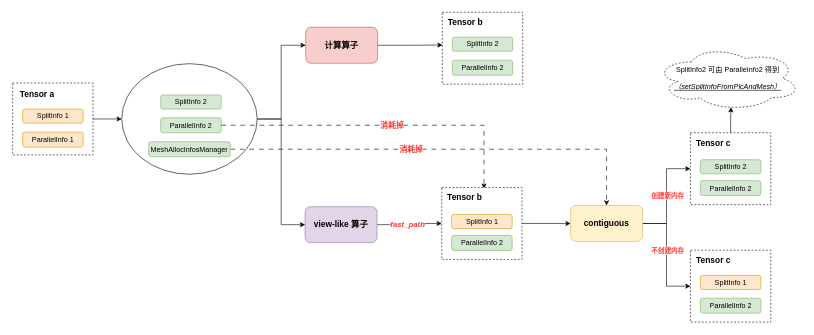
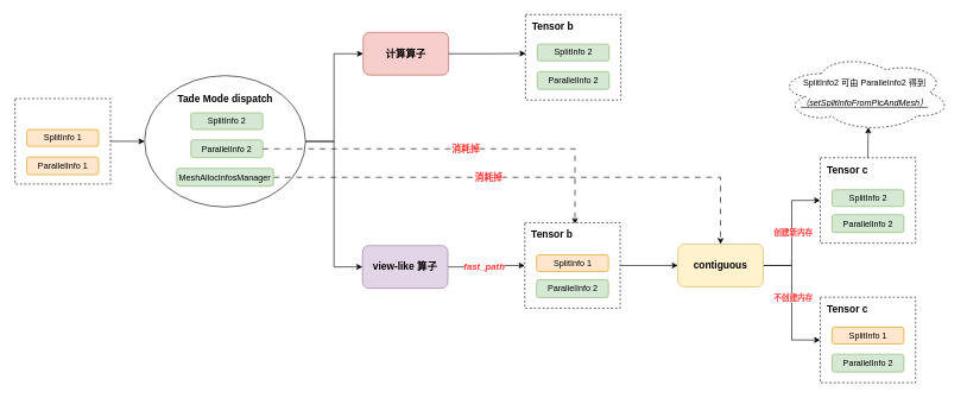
  <mxCell id="0" />
  <mxCell id="1" parent="0" />
  <mxCell id="2" value="&lt;font style=&quot;font-size: 14px;&quot;&gt;&lt;b&gt;计算算子&lt;/b&gt;&lt;/font&gt;" style="rounded=1;whiteSpace=wrap;html=1;fillColor=#f8cecc;strokeColor=#b85450;" parent="1" vertex="1"><mxGeometry x="509" y="45" width="120" height="60" as="geometry" /></mxCell>
  <mxCell id="3" style="edgeStyle=orthogonalEdgeStyle;rounded=0;orthogonalLoop=1;jettySize=auto;html=1;entryX=0;entryY=0.5;entryDx=0;entryDy=0;" parent="1" source="17" target="32" edge="1"><mxGeometry relative="1" as="geometry" /></mxCell>
  <mxCell id="4" style="edgeStyle=orthogonalEdgeStyle;rounded=0;orthogonalLoop=1;jettySize=auto;html=1;entryX=0;entryY=0.5;entryDx=0;entryDy=0;" parent="1" source="32" target="2" edge="1"><mxGeometry relative="1" as="geometry"><Array as="points"><mxPoint x="468" y="198" /><mxPoint x="468" y="75" /></Array></mxGeometry></mxCell>
  <mxCell id="5" style="edgeStyle=orthogonalEdgeStyle;rounded=0;orthogonalLoop=1;jettySize=auto;html=1;entryX=0.003;entryY=0.455;entryDx=0;entryDy=0;entryPerimeter=0;" parent="1" source="2" target="22" edge="1"><mxGeometry relative="1" as="geometry" /></mxCell>
  <mxCell id="6" style="edgeStyle=orthogonalEdgeStyle;rounded=0;orthogonalLoop=1;jettySize=auto;html=1;entryX=0;entryY=0.5;entryDx=0;entryDy=0;" parent="1" source="8" target="45" edge="1"><mxGeometry relative="1" as="geometry" /></mxCell>
  <mxCell id="7" value="&lt;span style=&quot;font-size: 13px;&quot;&gt;fast_path&lt;/span&gt;" style="edgeLabel;html=1;align=center;verticalAlign=middle;resizable=0;points=[];fontStyle=3;fontColor=#FF3333;" parent="6" vertex="1" connectable="0"><mxGeometry x="0.111" relative="1" as="geometry"><mxPoint x="-9" as="offset" /></mxGeometry></mxCell>
  <mxCell id="8" value="&lt;font style=&quot;font-size: 14px;&quot;&gt;&lt;b&gt;view-like 算子&lt;/b&gt;&lt;/font&gt;" style="rounded=1;whiteSpace=wrap;html=1;fillColor=#e1d5e7;strokeColor=#9673a6;" parent="1" vertex="1"><mxGeometry x="508" y="344.4" width="120" height="60" as="geometry" /></mxCell>
  <mxCell id="9" style="edgeStyle=orthogonalEdgeStyle;rounded=0;orthogonalLoop=1;jettySize=auto;html=1;entryX=0;entryY=0.5;entryDx=0;entryDy=0;" parent="1" source="32" target="8" edge="1"><mxGeometry relative="1" as="geometry" /></mxCell>
  <mxCell id="10" style="edgeStyle=orthogonalEdgeStyle;rounded=0;orthogonalLoop=1;jettySize=auto;html=1;entryX=0;entryY=0.5;entryDx=0;entryDy=0;" parent="1" source="14" target="27" edge="1"><mxGeometry relative="1" as="geometry" /></mxCell>
  <mxCell id="11" value="&lt;b&gt;&lt;font style=&quot;color: rgb(255, 51, 51);&quot;&gt;创建新内存&lt;/font&gt;&lt;/b&gt;" style="edgeLabel;html=1;align=center;verticalAlign=middle;resizable=0;points=[];" parent="10" vertex="1" connectable="0"><mxGeometry x="0.017" y="-1" relative="1" as="geometry"><mxPoint as="offset" /></mxGeometry></mxCell>
  <mxCell id="12" style="edgeStyle=orthogonalEdgeStyle;rounded=0;orthogonalLoop=1;jettySize=auto;html=1;entryX=0;entryY=0.5;entryDx=0;entryDy=0;" parent="1" source="14" target="42" edge="1"><mxGeometry relative="1" as="geometry" /></mxCell>
  <mxCell id="13" value="&lt;font style=&quot;color: rgb(255, 51, 51);&quot;&gt;&lt;b&gt;不创建内存&lt;/b&gt;&lt;/font&gt;" style="edgeLabel;html=1;align=center;verticalAlign=middle;resizable=0;points=[];" parent="12" vertex="1" connectable="0"><mxGeometry x="-0.081" y="1" relative="1" as="geometry"><mxPoint as="offset" /></mxGeometry></mxCell>
  <mxCell id="14" value="&lt;font style=&quot;font-size: 14px;&quot;&gt;&lt;b&gt;contiguous&lt;/b&gt;&lt;/font&gt;" style="rounded=1;whiteSpace=wrap;html=1;fillColor=#fff2cc;strokeColor=#d6b656;" parent="1" vertex="1"><mxGeometry x="951" y="342.4" width="120" height="60" as="geometry" /></mxCell>
  <mxCell id="15" style="edgeStyle=orthogonalEdgeStyle;rounded=0;orthogonalLoop=1;jettySize=auto;html=1;" parent="1" source="45" target="14" edge="1"><mxGeometry relative="1" as="geometry" /></mxCell>
  <mxCell id="16" value="" style="group" parent="1" vertex="1" connectable="0"><mxGeometry x="20" y="138" width="134" height="120" as="geometry" /></mxCell>
  <mxCell id="17" value="" style="rounded=0;whiteSpace=wrap;html=1;dashed=1;container=0;" parent="16" vertex="1"><mxGeometry width="134" height="120" as="geometry" /></mxCell>
  <mxCell id="18" value="SplitInfo 1" style="rounded=1;whiteSpace=wrap;html=1;fillColor=#ffe6cc;strokeColor=#d79b00;container=0;" parent="16" vertex="1"><mxGeometry x="16.5" y="43.5" width="101" height="23.5" as="geometry" /></mxCell>
- <mxCell id="19" value="&lt;b&gt;&lt;font style=&quot;font-size: 14px;&quot;&gt;Tensor a&lt;/font&gt;&lt;/b&gt;" style="text;html=1;align=center;verticalAlign=middle;whiteSpace=wrap;rounded=0;container=0;" parent="16" vertex="1"><mxGeometry x="10.5" y="4" width="60" height="30" as="geometry" /></mxCell>
  <mxCell id="20" value="ParallelInfo 1" style="rounded=1;whiteSpace=wrap;html=1;fillColor=#ffe6cc;strokeColor=#d79b00;container=0;" parent="16" vertex="1"><mxGeometry x="16.5" y="82" width="101" height="25" as="geometry" /></mxCell>
  <mxCell id="21" value="" style="group" parent="1" vertex="1" connectable="0"><mxGeometry x="737" y="20" width="134" height="120" as="geometry" /></mxCell>
  <mxCell id="22" value="" style="rounded=0;whiteSpace=wrap;html=1;movable=1;resizable=1;rotatable=1;deletable=1;editable=1;locked=0;connectable=1;dashed=1;container=0;" parent="21" vertex="1"><mxGeometry width="134" height="120" as="geometry" /></mxCell>
  <mxCell id="23" value="SplitInfo 2" style="rounded=1;whiteSpace=wrap;html=1;fillColor=#d5e8d4;strokeColor=#82b366;container=0;" parent="21" vertex="1"><mxGeometry x="16.5" y="41.5" width="101" height="23.5" as="geometry" /></mxCell>
  <mxCell id="24" value="&lt;b&gt;&lt;font style=&quot;font-size: 14px;&quot;&gt;Tensor b&lt;/font&gt;&lt;/b&gt;" style="text;html=1;align=center;verticalAlign=middle;whiteSpace=wrap;rounded=0;container=0;" parent="21" vertex="1"><mxGeometry x="6" y="2" width="64.5" height="30" as="geometry" /></mxCell>
  <mxCell id="25" value="ParallelInfo 2" style="rounded=1;whiteSpace=wrap;html=1;fillColor=#d5e8d4;strokeColor=#82b366;container=0;" parent="21" vertex="1"><mxGeometry x="16.5" y="80" width="101" height="25" as="geometry" /></mxCell>
  <mxCell id="26" value="" style="group" parent="1" vertex="1" connectable="0"><mxGeometry x="1151" y="221" width="134" height="120" as="geometry" /></mxCell>
  <mxCell id="27" value="" style="rounded=0;whiteSpace=wrap;html=1;movable=1;resizable=1;rotatable=1;deletable=1;editable=1;locked=0;connectable=1;dashed=1;container=0;" parent="26" vertex="1"><mxGeometry width="134" height="120" as="geometry" /></mxCell>
  <mxCell id="28" value="&lt;b&gt;&lt;font style=&quot;font-size: 14px;&quot;&gt;Tensor c&lt;/font&gt;&lt;/b&gt;" style="text;html=1;align=center;verticalAlign=middle;whiteSpace=wrap;rounded=0;container=0;" parent="26" vertex="1"><mxGeometry x="6" y="2" width="64.5" height="30" as="geometry" /></mxCell>
  <mxCell id="29" value="ParallelInfo 2" style="rounded=1;whiteSpace=wrap;html=1;fillColor=#d5e8d4;strokeColor=#82b366;container=0;" parent="26" vertex="1"><mxGeometry x="16.5" y="80" width="101" height="25" as="geometry" /></mxCell>
  <mxCell id="30" value="SplitInfo 2" style="rounded=1;whiteSpace=wrap;html=1;fillColor=#d5e8d4;strokeColor=#82b366;container=0;" parent="26" vertex="1"><mxGeometry x="16.5" y="45" width="101" height="23.5" as="geometry" /></mxCell>
  <mxCell id="31" value="SplitInfo2 可由 ParalleInfo2 得到&lt;div&gt;&lt;br&gt;&lt;i&gt;&lt;u&gt;（setSplitInfoFromPlcAndMesh）&lt;/u&gt;&lt;/i&gt;&lt;/div&gt;" style="ellipse;shape=cloud;whiteSpace=wrap;html=1;dashed=1;" parent="1" vertex="1"><mxGeometry x="1092" y="76" width="243" height="108" as="geometry" /></mxCell>
  <mxCell id="32" value="" style="ellipse;whiteSpace=wrap;html=1;" parent="1" vertex="1"><mxGeometry x="202" y="105.75" width="226" height="184.5" as="geometry" /></mxCell>
+ <mxCell id="33" value="&lt;font style=&quot;font-size: 14px;&quot;&gt;&lt;b&gt;Tade Mode dispatch&lt;/b&gt;&lt;/font&gt;" style="text;html=1;align=center;verticalAlign=middle;whiteSpace=wrap;rounded=0;" parent="1" vertex="1"><mxGeometry x="245.5" y="124" width="139" height="30" as="geometry" /></mxCell>
  <mxCell id="34" value="ParallelInfo 2" style="rounded=1;whiteSpace=wrap;html=1;fillColor=#d5e8d4;strokeColor=#82b366;container=0;" parent="1" vertex="1"><mxGeometry x="267" y="196" width="101" height="25" as="geometry" /></mxCell>
  <mxCell id="35" value="SplitInfo 2" style="rounded=1;whiteSpace=wrap;html=1;fillColor=#d5e8d4;strokeColor=#82b366;container=0;" parent="1" vertex="1"><mxGeometry x="267" y="158" width="101" height="23.5" as="geometry" /></mxCell>
  <mxCell id="36" style="edgeStyle=orthogonalEdgeStyle;rounded=0;orthogonalLoop=1;jettySize=auto;html=1;entryX=0.5;entryY=0;entryDx=0;entryDy=0;dashed=1;dashPattern=8 8;" parent="1" source="38" target="14" edge="1"><mxGeometry relative="1" as="geometry" /></mxCell>
  <mxCell id="37" value="&lt;font style=&quot;color: rgb(255, 51, 51); font-size: 13px;&quot;&gt;&lt;b&gt;消耗掉&lt;/b&gt;&lt;/font&gt;" style="edgeLabel;html=1;align=center;verticalAlign=middle;resizable=0;points=[];" parent="36" vertex="1" connectable="0"><mxGeometry x="-0.168" y="-3" relative="1" as="geometry"><mxPoint x="1" y="-3" as="offset" /></mxGeometry></mxCell>
  <mxCell id="38" value="MeshAllocInfosManager" style="rounded=1;whiteSpace=wrap;html=1;fillColor=#d5e8d4;strokeColor=#82b366;container=0;" parent="1" vertex="1"><mxGeometry x="247" y="236" width="136" height="25" as="geometry" /></mxCell>
  <mxCell id="39" style="edgeStyle=orthogonalEdgeStyle;rounded=0;orthogonalLoop=1;jettySize=auto;html=1;entryX=1;entryY=0;entryDx=0;entryDy=0;dashed=1;dashPattern=8 8;exitX=1;exitY=0.5;exitDx=0;exitDy=0;" parent="1" source="34" target="46" edge="1"><mxGeometry relative="1" as="geometry"><mxPoint x="390" y="213.001" as="sourcePoint" /><mxPoint x="835.586" y="320.53" as="targetPoint" /></mxGeometry></mxCell>
  <mxCell id="40" value="&lt;font style=&quot;color: rgb(255, 51, 51); font-size: 13px;&quot;&gt;&lt;b&gt;消耗掉&lt;/b&gt;&lt;/font&gt;" style="edgeLabel;html=1;align=center;verticalAlign=middle;resizable=0;points=[];" parent="39" vertex="1" connectable="0"><mxGeometry x="0.054" relative="1" as="geometry"><mxPoint x="-3" y="-1" as="offset" /></mxGeometry></mxCell>
  <mxCell id="41" style="edgeStyle=orthogonalEdgeStyle;rounded=0;orthogonalLoop=1;jettySize=auto;html=1;entryX=0.521;entryY=0.948;entryDx=0;entryDy=0;entryPerimeter=0;" parent="1" source="27" target="31" edge="1"><mxGeometry relative="1" as="geometry" /></mxCell>
  <mxCell id="42" value="" style="rounded=0;whiteSpace=wrap;html=1;movable=1;resizable=1;rotatable=1;deletable=1;editable=1;locked=0;connectable=1;dashed=1;container=0;" parent="1" vertex="1"><mxGeometry x="1151" y="417" width="134" height="120" as="geometry" /></mxCell>
  <mxCell id="43" value="&lt;b&gt;&lt;font style=&quot;font-size: 14px;&quot;&gt;Tensor c&lt;/font&gt;&lt;/b&gt;" style="text;html=1;align=center;verticalAlign=middle;whiteSpace=wrap;rounded=0;container=0;" parent="1" vertex="1"><mxGeometry x="1157" y="419" width="64.5" height="30" as="geometry" /></mxCell>
  <mxCell id="44" value="ParallelInfo 2" style="rounded=1;whiteSpace=wrap;html=1;fillColor=#d5e8d4;strokeColor=#82b366;container=0;" parent="1" vertex="1"><mxGeometry x="1167.5" y="497" width="101" height="25" as="geometry" /></mxCell>
  <mxCell id="45" value="" style="rounded=0;whiteSpace=wrap;html=1;movable=1;resizable=1;rotatable=1;deletable=1;editable=1;locked=0;connectable=1;dashed=1;container=0;" parent="1" vertex="1"><mxGeometry x="736" y="312.4" width="134" height="120" as="geometry" /></mxCell>
  <mxCell id="46" value="&lt;b&gt;&lt;font style=&quot;font-size: 14px;&quot;&gt;Tensor b&lt;/font&gt;&lt;/b&gt;" style="text;html=1;align=center;verticalAlign=middle;whiteSpace=wrap;rounded=0;container=0;" parent="1" vertex="1"><mxGeometry x="742" y="314.4" width="64.5" height="30" as="geometry" /></mxCell>
  <mxCell id="47" value="ParallelInfo 2" style="rounded=1;whiteSpace=wrap;html=1;fillColor=#d5e8d4;strokeColor=#82b366;container=0;" parent="1" vertex="1"><mxGeometry x="752.5" y="392.4" width="101" height="25" as="geometry" /></mxCell>
  <mxCell id="48" value="SplitInfo 1" style="rounded=1;whiteSpace=wrap;html=1;fillColor=#ffe6cc;strokeColor=#d79b00;container=0;" parent="1" vertex="1"><mxGeometry x="752.5" y="357.4" width="101" height="23.5" as="geometry" /></mxCell>
  <mxCell id="49" value="SplitInfo 1" style="rounded=1;whiteSpace=wrap;html=1;fillColor=#ffe6cc;strokeColor=#d79b00;container=0;" parent="1" vertex="1"><mxGeometry x="1167.5" y="459" width="101" height="23.5" as="geometry" /></mxCell>
